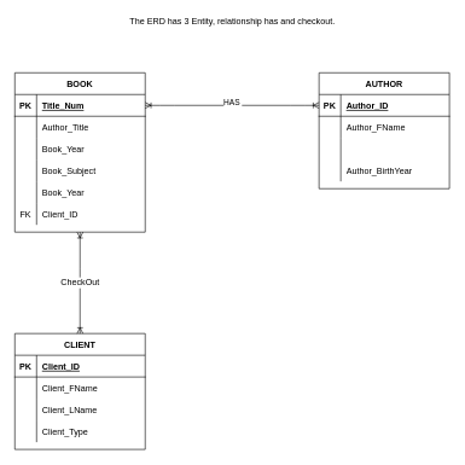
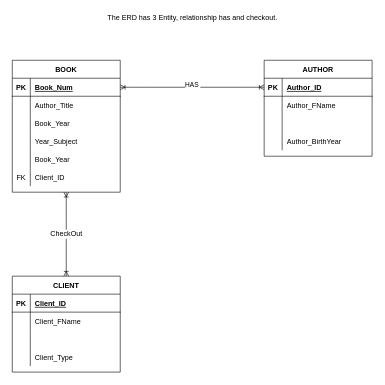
  <mxCell id="0" />
  <mxCell id="1" parent="0" />
  <mxCell id="2" value="BOOK" style="shape=table;startSize=30;container=1;collapsible=1;childLayout=tableLayout;fixedRows=1;rowLines=0;fontStyle=1;align=center;resizeLast=1;" vertex="1" parent="1"><mxGeometry x="20" y="100" width="180" height="220" as="geometry" /></mxCell>
  <mxCell id="3" value="" style="shape=partialRectangle;collapsible=0;dropTarget=0;pointerEvents=0;fillColor=none;top=0;left=0;bottom=1;right=0;points=[[0,0.5],[1,0.5]];portConstraint=eastwest;" vertex="1" parent="2"><mxGeometry y="30" width="180" height="30" as="geometry" /></mxCell>
  <mxCell id="4" value="PK" style="shape=partialRectangle;connectable=0;fillColor=none;top=0;left=0;bottom=0;right=0;fontStyle=1;overflow=hidden;" vertex="1" parent="3"><mxGeometry width="30" height="30" as="geometry" /></mxCell>
- <mxCell id="5" value="Title_Num" style="shape=partialRectangle;connectable=0;fillColor=none;top=0;left=0;bottom=0;right=0;align=left;spacingLeft=6;fontStyle=5;overflow=hidden;" vertex="1" parent="3"><mxGeometry x="30" width="150" height="30" as="geometry" /></mxCell>
+ <mxCell id="5" value="Book_Num" style="shape=partialRectangle;connectable=0;fillColor=none;top=0;left=0;bottom=0;right=0;align=left;spacingLeft=6;fontStyle=5;overflow=hidden;" vertex="1" parent="3"><mxGeometry x="30" width="150" height="30" as="geometry" /></mxCell>
  <mxCell id="6" value="" style="shape=partialRectangle;collapsible=0;dropTarget=0;pointerEvents=0;fillColor=none;top=0;left=0;bottom=0;right=0;points=[[0,0.5],[1,0.5]];portConstraint=eastwest;" vertex="1" parent="2"><mxGeometry y="60" width="180" height="30" as="geometry" /></mxCell>
  <mxCell id="7" value="" style="shape=partialRectangle;connectable=0;fillColor=none;top=0;left=0;bottom=0;right=0;editable=1;overflow=hidden;" vertex="1" parent="6"><mxGeometry width="30" height="30" as="geometry" /></mxCell>
  <mxCell id="8" value="Author_Title" style="shape=partialRectangle;connectable=0;fillColor=none;top=0;left=0;bottom=0;right=0;align=left;spacingLeft=6;overflow=hidden;" vertex="1" parent="6"><mxGeometry x="30" width="150" height="30" as="geometry" /></mxCell>
  <mxCell id="9" value="" style="shape=partialRectangle;collapsible=0;dropTarget=0;pointerEvents=0;fillColor=none;top=0;left=0;bottom=0;right=0;points=[[0,0.5],[1,0.5]];portConstraint=eastwest;" vertex="1" parent="2"><mxGeometry y="90" width="180" height="30" as="geometry" /></mxCell>
  <mxCell id="10" value="" style="shape=partialRectangle;connectable=0;fillColor=none;top=0;left=0;bottom=0;right=0;editable=1;overflow=hidden;" vertex="1" parent="9"><mxGeometry width="30" height="30" as="geometry" /></mxCell>
  <mxCell id="11" value="Book_Year" style="shape=partialRectangle;connectable=0;fillColor=none;top=0;left=0;bottom=0;right=0;align=left;spacingLeft=6;overflow=hidden;" vertex="1" parent="9"><mxGeometry x="30" width="150" height="30" as="geometry" /></mxCell>
  <mxCell id="12" value="" style="shape=partialRectangle;collapsible=0;dropTarget=0;pointerEvents=0;fillColor=none;top=0;left=0;bottom=0;right=0;points=[[0,0.5],[1,0.5]];portConstraint=eastwest;" vertex="1" parent="2"><mxGeometry y="120" width="180" height="30" as="geometry" /></mxCell>
  <mxCell id="13" value="" style="shape=partialRectangle;connectable=0;fillColor=none;top=0;left=0;bottom=0;right=0;editable=1;overflow=hidden;" vertex="1" parent="12"><mxGeometry width="30" height="30" as="geometry" /></mxCell>
- <mxCell id="14" value="Book_Subject" style="shape=partialRectangle;connectable=0;fillColor=none;top=0;left=0;bottom=0;right=0;align=left;spacingLeft=6;overflow=hidden;" vertex="1" parent="12"><mxGeometry x="30" width="150" height="30" as="geometry" /></mxCell>
+ <mxCell id="14" value="Year_Subject" style="shape=partialRectangle;connectable=0;fillColor=none;top=0;left=0;bottom=0;right=0;align=left;spacingLeft=6;overflow=hidden;" vertex="1" parent="12"><mxGeometry x="30" width="150" height="30" as="geometry" /></mxCell>
  <mxCell id="15" value="" style="shape=partialRectangle;collapsible=0;dropTarget=0;pointerEvents=0;fillColor=none;top=0;left=0;bottom=0;right=0;points=[[0,0.5],[1,0.5]];portConstraint=eastwest;" vertex="1" parent="2"><mxGeometry y="150" width="180" height="30" as="geometry" /></mxCell>
  <mxCell id="16" value="" style="shape=partialRectangle;connectable=0;fillColor=none;top=0;left=0;bottom=0;right=0;editable=1;overflow=hidden;" vertex="1" parent="15"><mxGeometry width="30" height="30" as="geometry" /></mxCell>
  <mxCell id="17" value="Book_Year" style="shape=partialRectangle;connectable=0;fillColor=none;top=0;left=0;bottom=0;right=0;align=left;spacingLeft=6;overflow=hidden;" vertex="1" parent="15"><mxGeometry x="30" width="150" height="30" as="geometry" /></mxCell>
  <mxCell id="18" value="" style="shape=partialRectangle;collapsible=0;dropTarget=0;pointerEvents=0;fillColor=none;top=0;left=0;bottom=0;right=0;points=[[0,0.5],[1,0.5]];portConstraint=eastwest;" vertex="1" parent="2"><mxGeometry y="180" width="180" height="30" as="geometry" /></mxCell>
  <mxCell id="19" value="FK" style="shape=partialRectangle;connectable=0;fillColor=none;top=0;left=0;bottom=0;right=0;editable=1;overflow=hidden;" vertex="1" parent="18"><mxGeometry width="30" height="30" as="geometry" /></mxCell>
  <mxCell id="20" value="Client_ID" style="shape=partialRectangle;connectable=0;fillColor=none;top=0;left=0;bottom=0;right=0;align=left;spacingLeft=6;overflow=hidden;" vertex="1" parent="18"><mxGeometry x="30" width="150" height="30" as="geometry" /></mxCell>
  <mxCell id="21" value="AUTHOR" style="shape=table;startSize=30;container=1;collapsible=1;childLayout=tableLayout;fixedRows=1;rowLines=0;fontStyle=1;align=center;resizeLast=1;" vertex="1" parent="1"><mxGeometry x="440" y="100" width="180" height="160" as="geometry" /></mxCell>
  <mxCell id="22" value="" style="shape=partialRectangle;collapsible=0;dropTarget=0;pointerEvents=0;fillColor=none;top=0;left=0;bottom=1;right=0;points=[[0,0.5],[1,0.5]];portConstraint=eastwest;" vertex="1" parent="21"><mxGeometry y="30" width="180" height="30" as="geometry" /></mxCell>
  <mxCell id="23" value="PK" style="shape=partialRectangle;connectable=0;fillColor=none;top=0;left=0;bottom=0;right=0;fontStyle=1;overflow=hidden;" vertex="1" parent="22"><mxGeometry width="30" height="30" as="geometry" /></mxCell>
  <mxCell id="24" value="Author_ID" style="shape=partialRectangle;connectable=0;fillColor=none;top=0;left=0;bottom=0;right=0;align=left;spacingLeft=6;fontStyle=5;overflow=hidden;" vertex="1" parent="22"><mxGeometry x="30" width="150" height="30" as="geometry" /></mxCell>
  <mxCell id="25" value="" style="shape=partialRectangle;collapsible=0;dropTarget=0;pointerEvents=0;fillColor=none;top=0;left=0;bottom=0;right=0;points=[[0,0.5],[1,0.5]];portConstraint=eastwest;" vertex="1" parent="21"><mxGeometry y="60" width="180" height="30" as="geometry" /></mxCell>
  <mxCell id="26" value="" style="shape=partialRectangle;connectable=0;fillColor=none;top=0;left=0;bottom=0;right=0;editable=1;overflow=hidden;" vertex="1" parent="25"><mxGeometry width="30" height="30" as="geometry" /></mxCell>
  <mxCell id="27" value="Author_FName" style="shape=partialRectangle;connectable=0;fillColor=none;top=0;left=0;bottom=0;right=0;align=left;spacingLeft=6;overflow=hidden;" vertex="1" parent="25"><mxGeometry x="30" width="150" height="30" as="geometry" /></mxCell>
  <mxCell id="28" value="" style="shape=partialRectangle;collapsible=0;dropTarget=0;pointerEvents=0;fillColor=none;top=0;left=0;bottom=0;right=0;points=[[0,0.5],[1,0.5]];portConstraint=eastwest;" vertex="1" parent="21"><mxGeometry y="90" width="180" height="30" as="geometry" /></mxCell>
  <mxCell id="29" value="" style="shape=partialRectangle;connectable=0;fillColor=none;top=0;left=0;bottom=0;right=0;editable=1;overflow=hidden;" vertex="1" parent="28"><mxGeometry width="30" height="30" as="geometry" /></mxCell>
  <mxCell id="30" value="" style="shape=partialRectangle;collapsible=0;dropTarget=0;pointerEvents=0;fillColor=none;top=0;left=0;bottom=0;right=0;points=[[0,0.5],[1,0.5]];portConstraint=eastwest;" vertex="1" parent="21"><mxGeometry y="120" width="180" height="30" as="geometry" /></mxCell>
  <mxCell id="31" value="" style="shape=partialRectangle;connectable=0;fillColor=none;top=0;left=0;bottom=0;right=0;editable=1;overflow=hidden;" vertex="1" parent="30"><mxGeometry width="30" height="30" as="geometry" /></mxCell>
  <mxCell id="32" value="Author_BirthYear" style="shape=partialRectangle;connectable=0;fillColor=none;top=0;left=0;bottom=0;right=0;align=left;spacingLeft=6;overflow=hidden;" vertex="1" parent="30"><mxGeometry x="30" width="150" height="30" as="geometry" /></mxCell>
  <mxCell id="33" value="CLIENT" style="shape=table;startSize=30;container=1;collapsible=1;childLayout=tableLayout;fixedRows=1;rowLines=0;fontStyle=1;align=center;resizeLast=1;" vertex="1" parent="1"><mxGeometry x="20" y="460" width="180" height="160" as="geometry" /></mxCell>
  <mxCell id="34" value="" style="shape=partialRectangle;collapsible=0;dropTarget=0;pointerEvents=0;fillColor=none;top=0;left=0;bottom=1;right=0;points=[[0,0.5],[1,0.5]];portConstraint=eastwest;" vertex="1" parent="33"><mxGeometry y="30" width="180" height="30" as="geometry" /></mxCell>
  <mxCell id="35" value="PK" style="shape=partialRectangle;connectable=0;fillColor=none;top=0;left=0;bottom=0;right=0;fontStyle=1;overflow=hidden;" vertex="1" parent="34"><mxGeometry width="30" height="30" as="geometry" /></mxCell>
  <mxCell id="36" value="Client_ID" style="shape=partialRectangle;connectable=0;fillColor=none;top=0;left=0;bottom=0;right=0;align=left;spacingLeft=6;fontStyle=5;overflow=hidden;" vertex="1" parent="34"><mxGeometry x="30" width="150" height="30" as="geometry" /></mxCell>
  <mxCell id="37" value="" style="shape=partialRectangle;collapsible=0;dropTarget=0;pointerEvents=0;fillColor=none;top=0;left=0;bottom=0;right=0;points=[[0,0.5],[1,0.5]];portConstraint=eastwest;" vertex="1" parent="33"><mxGeometry y="60" width="180" height="30" as="geometry" /></mxCell>
  <mxCell id="38" value="" style="shape=partialRectangle;connectable=0;fillColor=none;top=0;left=0;bottom=0;right=0;editable=1;overflow=hidden;" vertex="1" parent="37"><mxGeometry width="30" height="30" as="geometry" /></mxCell>
  <mxCell id="39" value="Client_FName" style="shape=partialRectangle;connectable=0;fillColor=none;top=0;left=0;bottom=0;right=0;align=left;spacingLeft=6;overflow=hidden;" vertex="1" parent="37"><mxGeometry x="30" width="150" height="30" as="geometry" /></mxCell>
  <mxCell id="40" value="" style="shape=partialRectangle;collapsible=0;dropTarget=0;pointerEvents=0;fillColor=none;top=0;left=0;bottom=0;right=0;points=[[0,0.5],[1,0.5]];portConstraint=eastwest;" vertex="1" parent="33"><mxGeometry y="90" width="180" height="30" as="geometry" /></mxCell>
  <mxCell id="41" value="" style="shape=partialRectangle;connectable=0;fillColor=none;top=0;left=0;bottom=0;right=0;editable=1;overflow=hidden;" vertex="1" parent="40"><mxGeometry width="30" height="30" as="geometry" /></mxCell>
- <mxCell id="42" value="Client_LName" style="shape=partialRectangle;connectable=0;fillColor=none;top=0;left=0;bottom=0;right=0;align=left;spacingLeft=6;overflow=hidden;" vertex="1" parent="40"><mxGeometry x="30" width="150" height="30" as="geometry" /></mxCell>
  <mxCell id="43" value="" style="shape=partialRectangle;collapsible=0;dropTarget=0;pointerEvents=0;fillColor=none;top=0;left=0;bottom=0;right=0;points=[[0,0.5],[1,0.5]];portConstraint=eastwest;" vertex="1" parent="33"><mxGeometry y="120" width="180" height="30" as="geometry" /></mxCell>
  <mxCell id="44" value="" style="shape=partialRectangle;connectable=0;fillColor=none;top=0;left=0;bottom=0;right=0;editable=1;overflow=hidden;" vertex="1" parent="43"><mxGeometry width="30" height="30" as="geometry" /></mxCell>
  <mxCell id="45" value="Client_Type" style="shape=partialRectangle;connectable=0;fillColor=none;top=0;left=0;bottom=0;right=0;align=left;spacingLeft=6;overflow=hidden;" vertex="1" parent="43"><mxGeometry x="30" width="150" height="30" as="geometry" /></mxCell>
  <mxCell id="46" value="" style="edgeStyle=entityRelationEdgeStyle;fontSize=12;html=1;endArrow=ERoneToMany;startArrow=ERoneToMany;exitX=1;exitY=0.5;exitDx=0;exitDy=0;entryX=0;entryY=0.5;entryDx=0;entryDy=0;" edge="1" parent="1" source="3" target="22"><mxGeometry width="100" height="100" relative="1" as="geometry"><mxPoint x="200" y="145" as="sourcePoint" /><mxPoint x="440" y="145" as="targetPoint" /></mxGeometry></mxCell>
  <mxCell id="47" value="HAS&amp;nbsp;" style="edgeLabel;html=1;align=center;verticalAlign=middle;resizable=0;points=[];" vertex="1" connectable="0" parent="46"><mxGeometry y="-3" relative="1" as="geometry"><mxPoint y="-8" as="offset" /></mxGeometry></mxCell>
  <mxCell id="48" value="CheckOut" style="fontSize=12;html=1;endArrow=ERoneToMany;startArrow=ERoneToMany;exitX=0.5;exitY=0;exitDx=0;exitDy=0;" edge="1" parent="1" source="33"><mxGeometry width="100" height="100" relative="1" as="geometry"><mxPoint x="130" y="410" as="sourcePoint" /><mxPoint x="110" y="320" as="targetPoint" /><Array as="points"><mxPoint x="110" y="380" /></Array></mxGeometry></mxCell>
  <mxCell id="49" value="The ERD has 3 Entity, relationship has and checkout." style="text;html=1;align=center;verticalAlign=middle;resizable=0;points=[];autosize=1;" vertex="1" parent="1"><mxGeometry x="170" y="20" width="300" height="20" as="geometry" /></mxCell>
